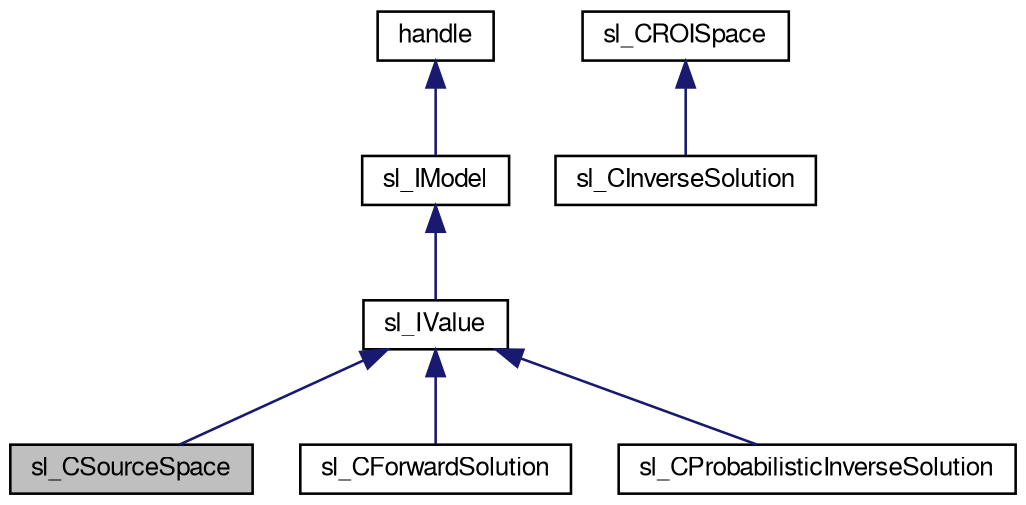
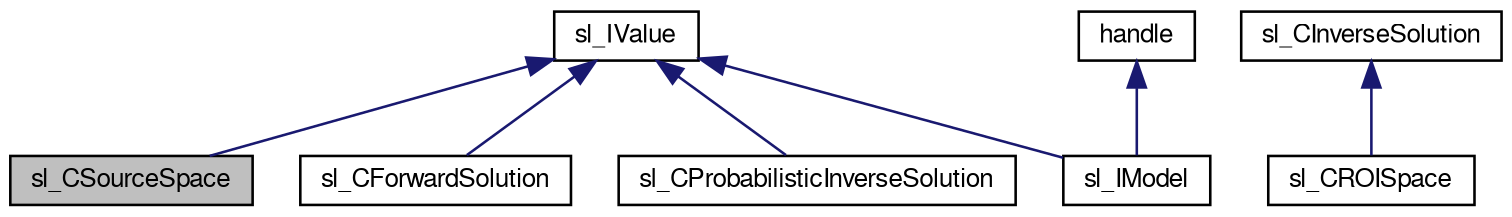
  digraph {
    node [color=black fillcolor=white fontname=FreeSans fontsize=10 shape=record style=filled]
    edge [color=midnightblue dir=back fontname=FreeSans fontsize=10 labelfontname=FreeSans labelfontsize=10 style=solid]
    n1 [fillcolor=grey75 fontcolor=black height=0.2 label=sl_CSourceSpace width=0.4]
    n2 [height=0.2 label=sl_CROISpace width=0.4]
    n3 [height=0.2 label=sl_CInverseSolution width=0.4]
    n4 [height=0.2 label=sl_IValue width=0.4]
    n5 [height=0.2 label=sl_CForwardSolution width=0.4]
    n6 [height=0.2 label=sl_CProbabilisticInverseSolution width=0.4]
    n7 [height=0.2 label=sl_IModel width=0.4]
    n8 [height=0.2 label=handle width=0.4]
-   n2 -> n3
+   n3 -> n2
    n4 -> n1
    n4 -> n5
    n4 -> n6
-   n7 -> n4
+   n4 -> n7
    n8 -> n7
  }
